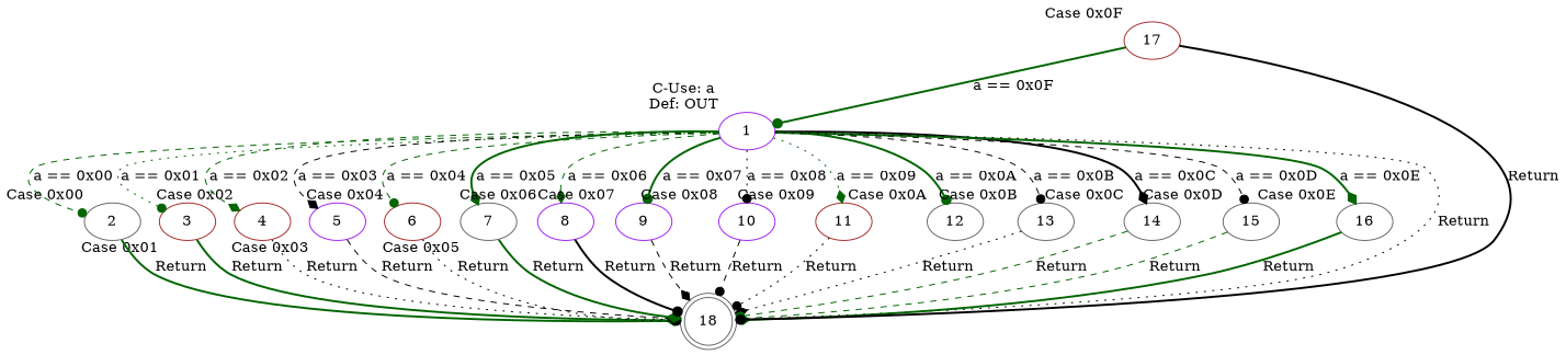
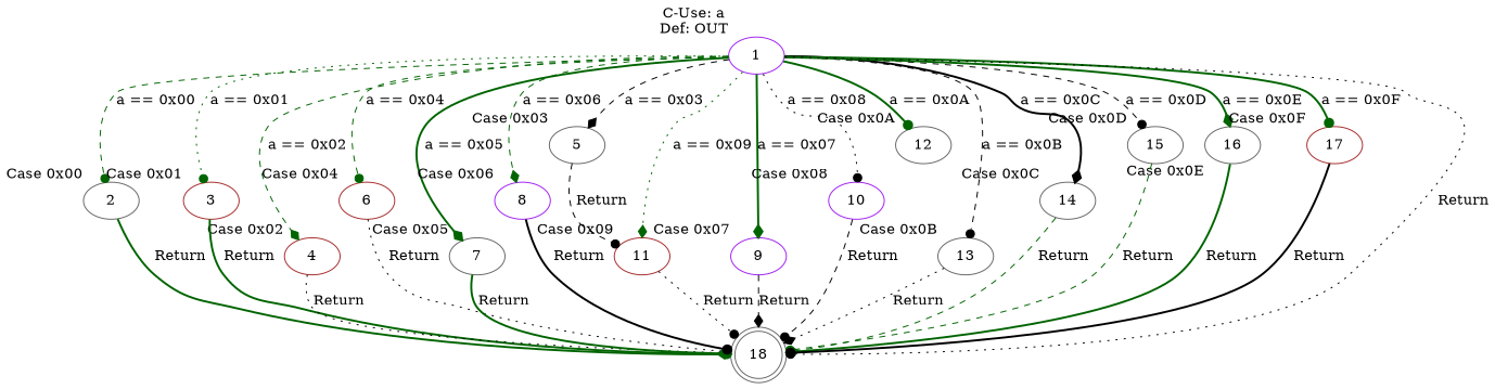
  digraph {
    rankdir=TB
    node [color=gray40]
    edge [arrowhead=dot color=darkgreen style=dashed]
    n1 [color=purple label=1 xlabel="C-Use: a\nDef: OUT"]
    n2 [label=2 xlabel="Case 0x00"]
    n3 [color=brown label=3 xlabel="Case 0x01"]
    n4 [color=brown label=4 xlabel="Case 0x02"]
-   n5 [color=purple label=5 xlabel="Case 0x03"]
+   n5 [label=5 xlabel="Case 0x03"]
    n6 [color=brown label=6 xlabel="Case 0x04"]
    n7 [label=7 xlabel="Case 0x05"]
    n8 [color=purple label=8 xlabel="Case 0x06"]
    n9 [color=purple label=9 xlabel="Case 0x07"]
    n10 [color=purple label=10 xlabel="Case 0x08"]
    n11 [color=brown label=11 xlabel="Case 0x09"]
    n12 [label=12 xlabel="Case 0x0A"]
    n13 [label=13 xlabel="Case 0x0B"]
    n14 [label=14 xlabel="Case 0x0C"]
    n15 [label=15 xlabel="Case 0x0D"]
    n16 [label=16 xlabel="Case 0x0E"]
    n17 [color=brown label=17 xlabel="Case 0x0F"]
    n18 [label=18 shape=doublecircle]
    n1 -> n2 [label="a == 0x00"]
    n1 -> n3 [label="a == 0x01" style=dotted]
    n1 -> n4 [arrowhead=diamond label="a == 0x02"]
    n1 -> n5 [arrowhead=diamond color=black label="a == 0x03"]
    n1 -> n6 [label="a == 0x04"]
    n1 -> n7 [arrowhead=diamond label="a == 0x05" style=bold]
    n1 -> n8 [arrowhead=diamond label="a == 0x06"]
-   n1 -> n9 [label="a == 0x07" style=bold]
+   n1 -> n9 [arrowhead=diamond label="a == 0x07" style=bold]
    n1 -> n10 [color=black label="a == 0x08" style=dotted]
    n1 -> n11 [arrowhead=diamond label="a == 0x09" style=dotted]
    n1 -> n12 [label="a == 0x0A" style=bold]
    n1 -> n13 [color=black label="a == 0x0B"]
    n1 -> n14 [arrowhead=diamond color=black label="a == 0x0C" style=bold]
    n1 -> n15 [color=black label="a == 0x0D"]
    n1 -> n16 [arrowhead=diamond label="a == 0x0E" style=bold]
-   n17 -> n1 [label="a == 0x0F" style=bold]
+   n1 -> n17 [label="a == 0x0F" style=bold]
    n1 -> n18 [color=black label=Return style=dotted]
    n2 -> n18 [arrowhead=diamond label=Return style=bold]
    n3 -> n18 [label=Return style=bold]
    n4 -> n18 [arrowhead=diamond color=black label=Return style=dotted]
-   n5 -> n18 [color=black label=Return]
+   n5 -> n11 [color=black label=Return]
    n6 -> n18 [color=black label=Return style=dotted]
    n7 -> n18 [arrowhead=diamond label=Return style=bold]
    n8 -> n18 [color=black label=Return style=bold]
    n9 -> n18 [arrowhead=diamond color=black label=Return]
    n10 -> n18 [color=black label=Return]
    n11 -> n18 [color=black label=Return style=dotted]
    n13 -> n18 [arrowhead=diamond color=black label=Return style=dotted]
    n14 -> n18 [label=Return]
    n15 -> n18 [label=Return]
    n16 -> n18 [arrowhead=diamond label=Return style=bold]
    n17 -> n18 [color=black label=Return style=bold]
  }
